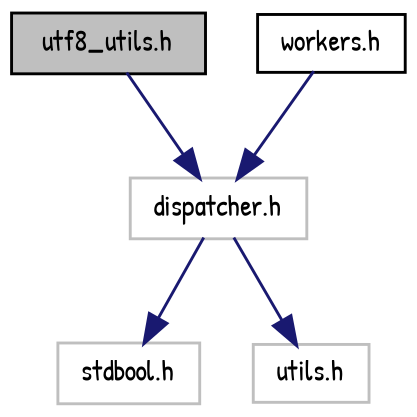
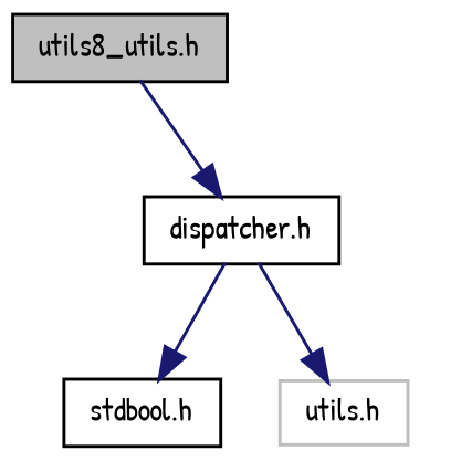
  digraph {
    fontname="Patrick Hand"
    node [color=black fillcolor=white fontname="Patrick Hand" fontsize=10 shape=record style=filled]
    edge [color=midnightblue fontname="Patrick Hand" fontsize=10 labelfontname=Helvetica labelfontsize=10 style=solid]
-   n1 [fillcolor=grey75 fontcolor=black height=0.2 label="utf8_utils.h" width=0.4]
-   n2 [color=grey75 height=0.2 label="dispatcher.h" width=0.4]
-   n3 [color=grey75 height=0.2 label="stdbool.h" width=0.4]
+   n1 [fillcolor=grey75 fontcolor=black height=0.2 label="utils8_utils.h" width=0.4]
+   n2 [height=0.2 label="dispatcher.h" width=0.4]
+   n3 [height=0.2 label="stdbool.h" width=0.4]
    n4 [color=grey75 height=0.2 label="utils.h" width=0.4]
-   n5 [height=0.2 label="workers.h" width=0.4]
    n1 -> n2
    n2 -> n3
    n2 -> n4
-   n5 -> n2
  }
